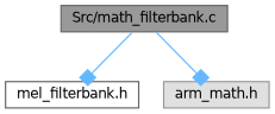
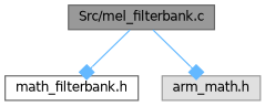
  digraph {
    node [fontname=Helvetica fontsize=10 shape=box style=filled]
    edge [arrowhead=box color=steelblue1 fontname=Helvetica fontsize=10 labelfontname=Helvetica labelfontsize=10 style=solid]
-   n1 [color=gray40 fillcolor=grey60 fontcolor=black height=0.2 label="Src/math_filterbank.c" width=0.4]
-   n2 [color=grey40 fillcolor=white height=0.2 label="mel_filterbank.h" width=0.4]
+   n1 [color=gray40 fillcolor=grey60 fontcolor=black height=0.2 label="Src/mel_filterbank.c" width=0.4]
+   n2 [color=grey40 fillcolor=white height=0.2 label="math_filterbank.h" width=0.4]
    n3 [color=grey60 fillcolor="#E0E0E0" height=0.2 label="arm_math.h" width=0.4]
    n1 -> n2
    n1 -> n3
  }
